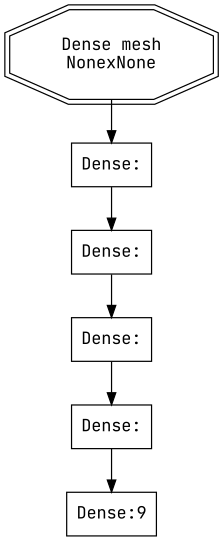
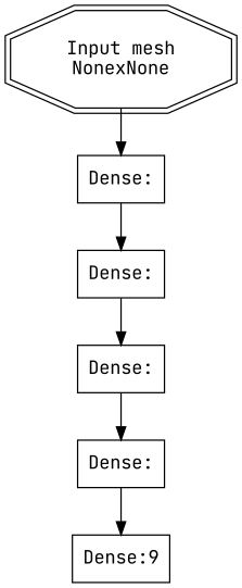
  digraph {
    fontname="JetBrains Mono"
    node [fontname="JetBrains Mono" shape=box]
    edge [fontname="JetBrains Mono"]
-   n1 [label="Dense mesh\nNonexNone" shape=doubleoctagon]
+   n1 [label="Input mesh\nNonexNone" shape=doubleoctagon]
    n2 [label="Dense:"]
    n3 [label="Dense:"]
    n4 [label="Dense:"]
    n5 [label="Dense:"]
    n6 [label="Dense:9"]
    n1 -> n2
    n2 -> n3
    n3 -> n4
    n4 -> n5
    n5 -> n6
  }
